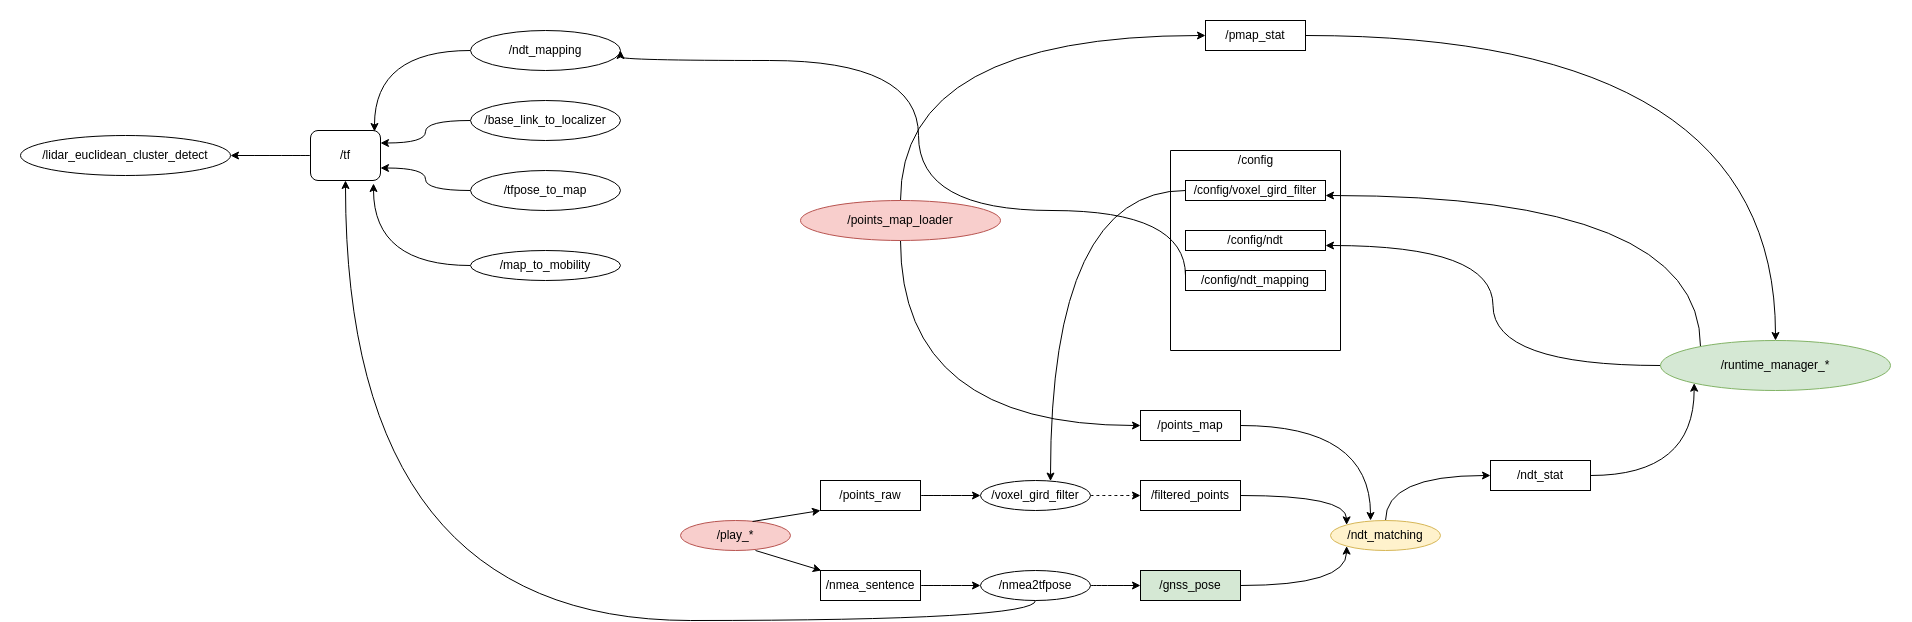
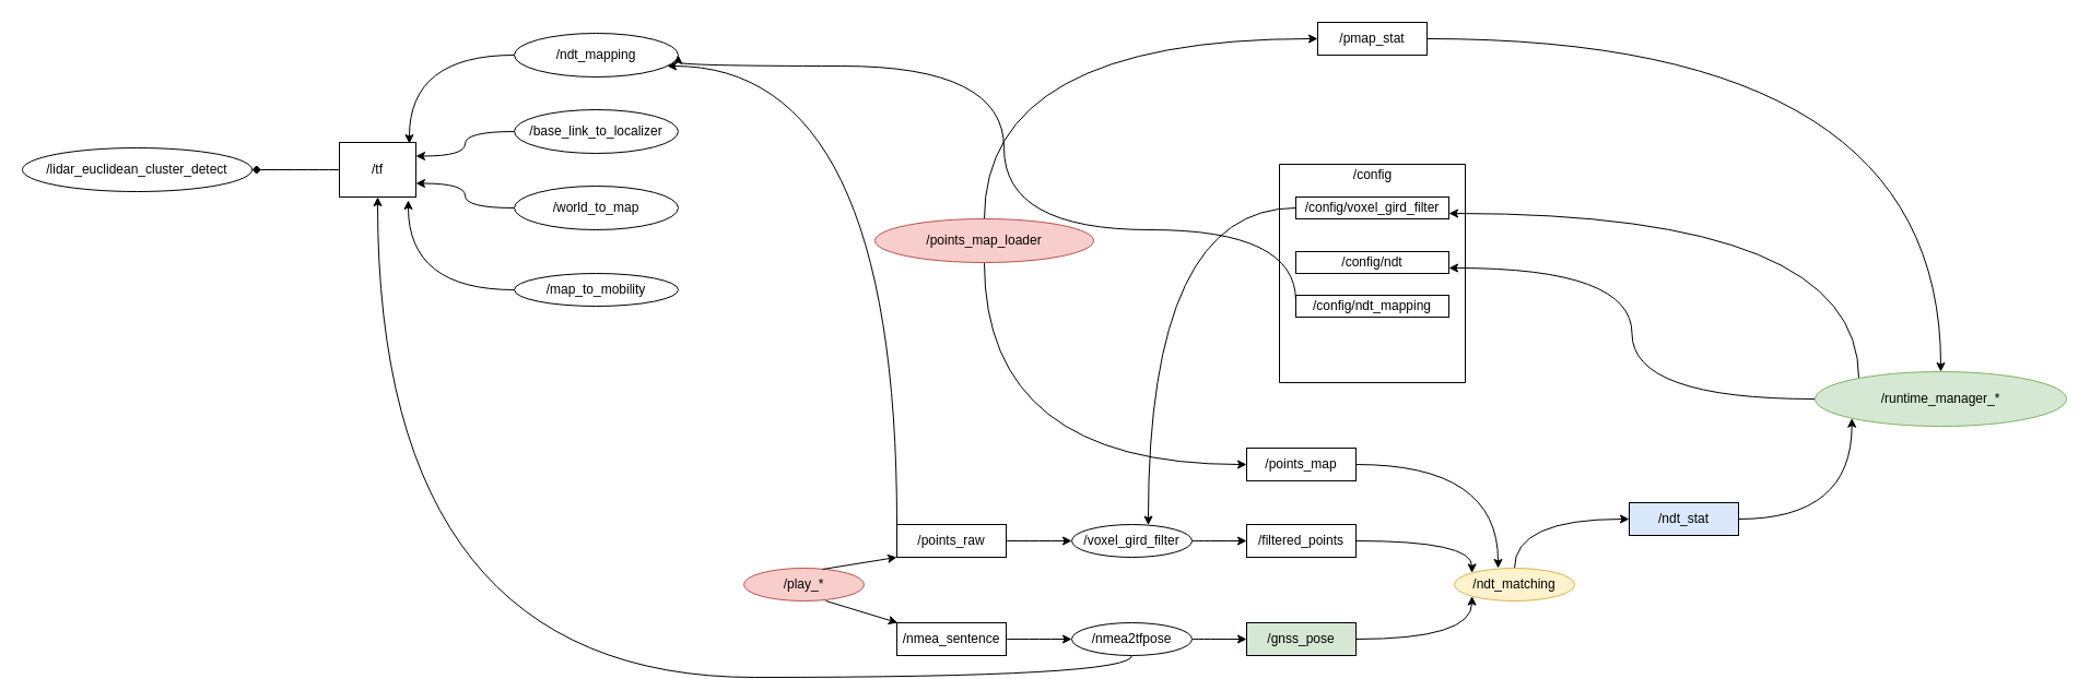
  <mxCell id="0" />
  <mxCell id="1" parent="0" />
  <mxCell id="2" value="/play_*" style="ellipse;whiteSpace=wrap;html=1;fillColor=#f8cecc;strokeColor=#b85450;" parent="1" vertex="1"><mxGeometry x="680" y="520" width="110" height="30" as="geometry" /></mxCell>
  <mxCell id="3" style="edgeStyle=orthogonalEdgeStyle;orthogonalLoop=1;jettySize=auto;html=1;curved=1;" parent="1" source="5" target="11" edge="1"><mxGeometry relative="1" as="geometry" /></mxCell>
+ <mxCell id="4" style="edgeStyle=orthogonalEdgeStyle;curved=1;orthogonalLoop=1;jettySize=auto;html=1;exitX=0;exitY=0;exitDx=0;exitDy=0;" edge="1" parent="1" source="5" target="48"><mxGeometry relative="1" as="geometry"><Array as="points"><mxPoint x="820" y="60" /></Array></mxGeometry></mxCell>
  <mxCell id="5" value="/points_raw" style="rounded=0;whiteSpace=wrap;html=1;" parent="1" vertex="1"><mxGeometry x="820" y="480" width="100" height="30" as="geometry" /></mxCell>
  <mxCell id="6" value="" style="endArrow=classic;html=1;entryX=0;entryY=1;entryDx=0;entryDy=0;exitX=0.655;exitY=0.033;exitDx=0;exitDy=0;exitPerimeter=0;" parent="1" source="2" target="5" edge="1"><mxGeometry width="50" height="50" relative="1" as="geometry"><mxPoint x="750" y="530" as="sourcePoint" /><mxPoint x="800" y="480" as="targetPoint" /></mxGeometry></mxCell>
  <mxCell id="7" style="edgeStyle=orthogonalEdgeStyle;curved=1;orthogonalLoop=1;jettySize=auto;html=1;strokeColor=#000000;" parent="1" source="8" target="14" edge="1"><mxGeometry relative="1" as="geometry" /></mxCell>
  <mxCell id="8" value="/nmea_sentence" style="rounded=0;whiteSpace=wrap;html=1;" parent="1" vertex="1"><mxGeometry x="820" y="570" width="100" height="30" as="geometry" /></mxCell>
  <mxCell id="9" value="" style="endArrow=classic;html=1;exitX=0.682;exitY=1;exitDx=0;exitDy=0;exitPerimeter=0;" parent="1" source="2" target="8" edge="1"><mxGeometry width="50" height="50" relative="1" as="geometry"><mxPoint x="760" y="600" as="sourcePoint" /><mxPoint x="810" y="550" as="targetPoint" /></mxGeometry></mxCell>
- <mxCell id="10" style="edgeStyle=orthogonalEdgeStyle;curved=1;orthogonalLoop=1;jettySize=auto;html=1;entryX=0;entryY=0.5;entryDx=0;entryDy=0;strokeColor=#000000;dashed=1;" parent="1" source="11" target="16" edge="1"><mxGeometry relative="1" as="geometry" /></mxCell>
+ <mxCell id="10" style="edgeStyle=orthogonalEdgeStyle;curved=1;orthogonalLoop=1;jettySize=auto;html=1;entryX=0;entryY=0.5;entryDx=0;entryDy=0;strokeColor=#000000;" parent="1" source="11" target="16" edge="1"><mxGeometry relative="1" as="geometry" /></mxCell>
  <mxCell id="11" value="/voxel_gird_filter" style="ellipse;whiteSpace=wrap;html=1;" parent="1" vertex="1"><mxGeometry x="980" y="480" width="110" height="30" as="geometry" /></mxCell>
  <mxCell id="12" style="edgeStyle=orthogonalEdgeStyle;curved=1;orthogonalLoop=1;jettySize=auto;html=1;strokeColor=#000000;" parent="1" source="14" target="18" edge="1"><mxGeometry relative="1" as="geometry" /></mxCell>
  <mxCell id="13" style="edgeStyle=orthogonalEdgeStyle;curved=1;orthogonalLoop=1;jettySize=auto;html=1;exitX=0.5;exitY=1;exitDx=0;exitDy=0;" edge="1" parent="1" source="14" target="40"><mxGeometry relative="1" as="geometry" /></mxCell>
  <mxCell id="14" value="/nmea2tfpose" style="ellipse;whiteSpace=wrap;html=1;" parent="1" vertex="1"><mxGeometry x="980" y="570" width="110" height="30" as="geometry" /></mxCell>
  <mxCell id="15" style="edgeStyle=orthogonalEdgeStyle;curved=1;orthogonalLoop=1;jettySize=auto;html=1;entryX=0;entryY=0;entryDx=0;entryDy=0;strokeColor=#000000;" parent="1" source="16" target="22" edge="1"><mxGeometry relative="1" as="geometry" /></mxCell>
  <mxCell id="16" value="/filtered_points" style="rounded=0;whiteSpace=wrap;html=1;" parent="1" vertex="1"><mxGeometry x="1140" y="480" width="100" height="30" as="geometry" /></mxCell>
  <mxCell id="17" style="edgeStyle=orthogonalEdgeStyle;curved=1;orthogonalLoop=1;jettySize=auto;html=1;entryX=0;entryY=1;entryDx=0;entryDy=0;strokeColor=#000000;" parent="1" source="18" target="22" edge="1"><mxGeometry relative="1" as="geometry" /></mxCell>
  <mxCell id="18" value="/gnss_pose" style="rounded=0;whiteSpace=wrap;html=1;fillColor=#d5e8d4;" parent="1" vertex="1"><mxGeometry x="1140" y="570" width="100" height="30" as="geometry" /></mxCell>
  <mxCell id="19" style="edgeStyle=orthogonalEdgeStyle;curved=1;orthogonalLoop=1;jettySize=auto;html=1;entryX=0.364;entryY=0;entryDx=0;entryDy=0;entryPerimeter=0;strokeColor=#000000;" parent="1" source="20" target="22" edge="1"><mxGeometry relative="1" as="geometry" /></mxCell>
  <mxCell id="20" value="/points_map" style="rounded=0;whiteSpace=wrap;html=1;" parent="1" vertex="1"><mxGeometry x="1140" y="410" width="100" height="30" as="geometry" /></mxCell>
  <mxCell id="21" style="edgeStyle=orthogonalEdgeStyle;orthogonalLoop=1;jettySize=auto;html=1;exitX=0.5;exitY=0;exitDx=0;exitDy=0;entryX=0;entryY=0.5;entryDx=0;entryDy=0;strokeColor=#000000;curved=1;" parent="1" source="22" target="33" edge="1"><mxGeometry relative="1" as="geometry" /></mxCell>
  <mxCell id="22" value="/ndt_matching" style="ellipse;whiteSpace=wrap;html=1;fillColor=#fff2cc;strokeColor=#d6b656;" parent="1" vertex="1"><mxGeometry x="1330" y="520" width="110" height="30" as="geometry" /></mxCell>
  <mxCell id="23" style="edgeStyle=orthogonalEdgeStyle;curved=1;orthogonalLoop=1;jettySize=auto;html=1;strokeColor=#000000;exitX=0.5;exitY=1;exitDx=0;exitDy=0;entryX=0;entryY=0.5;entryDx=0;entryDy=0;" parent="1" source="25" target="20" edge="1"><mxGeometry relative="1" as="geometry" /></mxCell>
  <mxCell id="24" style="edgeStyle=orthogonalEdgeStyle;curved=1;orthogonalLoop=1;jettySize=auto;html=1;exitX=0.5;exitY=0;exitDx=0;exitDy=0;entryX=0;entryY=0.5;entryDx=0;entryDy=0;strokeColor=#000000;" parent="1" source="25" target="38" edge="1"><mxGeometry relative="1" as="geometry" /></mxCell>
  <mxCell id="25" value="/points_map_loader" style="ellipse;whiteSpace=wrap;html=1;fillColor=#f8cecc;strokeColor=#b85450;" parent="1" vertex="1"><mxGeometry x="800" y="200" width="200" height="40" as="geometry" /></mxCell>
  <mxCell id="26" value="" style="swimlane;startSize=0;strokeColor=#000000;" parent="1" vertex="1"><mxGeometry x="1170" y="150" width="170" height="200" as="geometry"><mxRectangle x="530" y="20" width="50" height="40" as="alternateBounds" /></mxGeometry></mxCell>
  <mxCell id="27" value="/config" style="text;html=1;align=center;verticalAlign=middle;resizable=0;points=[];autosize=1;strokeColor=none;" parent="26" vertex="1"><mxGeometry x="60" width="50" height="20" as="geometry" /></mxCell>
  <mxCell id="28" value="/config/voxel_gird_filter" style="rounded=0;whiteSpace=wrap;html=1;" parent="26" vertex="1"><mxGeometry x="15" y="30" width="140" height="20" as="geometry" /></mxCell>
  <mxCell id="29" value="/config/ndt" style="rounded=0;whiteSpace=wrap;html=1;" parent="26" vertex="1"><mxGeometry x="15" y="80" width="140" height="20" as="geometry" /></mxCell>
  <mxCell id="30" value="/config/ndt_mapping" style="rounded=0;whiteSpace=wrap;html=1;" parent="26" vertex="1"><mxGeometry x="15" y="120" width="140" height="20" as="geometry" /></mxCell>
  <mxCell id="31" style="edgeStyle=orthogonalEdgeStyle;orthogonalLoop=1;jettySize=auto;html=1;strokeColor=#000000;curved=1;" parent="1" source="28" target="11" edge="1"><mxGeometry relative="1" as="geometry"><Array as="points"><mxPoint x="1050" y="190" /></Array></mxGeometry></mxCell>
  <mxCell id="32" style="edgeStyle=orthogonalEdgeStyle;curved=1;orthogonalLoop=1;jettySize=auto;html=1;entryX=0;entryY=1;entryDx=0;entryDy=0;strokeColor=#000000;" parent="1" source="33" target="36" edge="1"><mxGeometry relative="1" as="geometry"><Array as="points"><mxPoint x="1694" y="475" /></Array></mxGeometry></mxCell>
- <mxCell id="33" value="/ndt_stat" style="rounded=0;whiteSpace=wrap;html=1;" parent="1" vertex="1"><mxGeometry x="1490" y="460" width="100" height="30" as="geometry" /></mxCell>
+ <mxCell id="33" value="/ndt_stat" style="rounded=0;whiteSpace=wrap;html=1;fillColor=#dae8fc;" parent="1" vertex="1"><mxGeometry x="1490" y="460" width="100" height="30" as="geometry" /></mxCell>
  <mxCell id="34" style="edgeStyle=orthogonalEdgeStyle;curved=1;orthogonalLoop=1;jettySize=auto;html=1;entryX=1;entryY=0.75;entryDx=0;entryDy=0;strokeColor=#000000;" parent="1" source="36" target="28" edge="1"><mxGeometry relative="1" as="geometry"><Array as="points"><mxPoint x="1700" y="195" /></Array></mxGeometry></mxCell>
  <mxCell id="35" style="edgeStyle=orthogonalEdgeStyle;curved=1;orthogonalLoop=1;jettySize=auto;html=1;entryX=1;entryY=0.75;entryDx=0;entryDy=0;strokeColor=#000000;" parent="1" source="36" target="29" edge="1"><mxGeometry relative="1" as="geometry" /></mxCell>
  <mxCell id="36" value="/runtime_manager_*" style="ellipse;whiteSpace=wrap;html=1;fillColor=#d5e8d4;strokeColor=#82b366;" parent="1" vertex="1"><mxGeometry x="1660" y="340" width="230" height="50" as="geometry" /></mxCell>
  <mxCell id="37" style="edgeStyle=orthogonalEdgeStyle;curved=1;orthogonalLoop=1;jettySize=auto;html=1;exitX=1;exitY=0.5;exitDx=0;exitDy=0;entryX=0.5;entryY=0;entryDx=0;entryDy=0;strokeColor=#000000;" parent="1" source="38" target="36" edge="1"><mxGeometry relative="1" as="geometry" /></mxCell>
  <mxCell id="38" value="/pmap_stat" style="rounded=0;whiteSpace=wrap;html=1;" parent="1" vertex="1"><mxGeometry x="1205" y="20" width="100" height="30" as="geometry" /></mxCell>
- <mxCell id="39" style="edgeStyle=orthogonalEdgeStyle;curved=1;orthogonalLoop=1;jettySize=auto;html=1;exitX=0;exitY=0.5;exitDx=0;exitDy=0;" edge="1" parent="1" source="40" target="49"><mxGeometry relative="1" as="geometry" /></mxCell>
- <mxCell id="40" value="/tf" style="whiteSpace=wrap;html=1;rounded=1;" parent="1" vertex="1"><mxGeometry x="310" y="130" width="70" height="50" as="geometry" /></mxCell>
+ <mxCell id="39" style="edgeStyle=orthogonalEdgeStyle;curved=1;orthogonalLoop=1;jettySize=auto;html=1;exitX=0;exitY=0.5;exitDx=0;exitDy=0;endArrow=diamond;" edge="1" parent="1" source="40" target="49"><mxGeometry relative="1" as="geometry" /></mxCell>
+ <mxCell id="40" value="/tf" style="rounded=0;whiteSpace=wrap;html=1;" parent="1" vertex="1"><mxGeometry x="310" y="130" width="70" height="50" as="geometry" /></mxCell>
  <mxCell id="41" style="edgeStyle=orthogonalEdgeStyle;curved=1;orthogonalLoop=1;jettySize=auto;html=1;entryX=1;entryY=0.25;entryDx=0;entryDy=0;" edge="1" parent="1" source="42" target="40"><mxGeometry relative="1" as="geometry" /></mxCell>
  <mxCell id="42" value="/base_link_to_localizer" style="ellipse;whiteSpace=wrap;html=1;" parent="1" vertex="1"><mxGeometry x="470" y="100" width="150" height="40" as="geometry" /></mxCell>
  <mxCell id="43" style="edgeStyle=orthogonalEdgeStyle;curved=1;orthogonalLoop=1;jettySize=auto;html=1;entryX=1;entryY=0.75;entryDx=0;entryDy=0;" edge="1" parent="1" source="44" target="40"><mxGeometry relative="1" as="geometry" /></mxCell>
- <mxCell id="44" value="/tfpose_to_map" style="ellipse;whiteSpace=wrap;html=1;" parent="1" vertex="1"><mxGeometry x="470" y="170" width="150" height="40" as="geometry" /></mxCell>
+ <mxCell id="44" value="/world_to_map" style="ellipse;whiteSpace=wrap;html=1;" parent="1" vertex="1"><mxGeometry x="470" y="170" width="150" height="40" as="geometry" /></mxCell>
  <mxCell id="45" style="edgeStyle=orthogonalEdgeStyle;curved=1;orthogonalLoop=1;jettySize=auto;html=1;entryX=0.9;entryY=1.06;entryDx=0;entryDy=0;entryPerimeter=0;" edge="1" parent="1" source="46" target="40"><mxGeometry relative="1" as="geometry" /></mxCell>
  <mxCell id="46" value="/map_to_mobility" style="ellipse;whiteSpace=wrap;html=1;" parent="1" vertex="1"><mxGeometry x="470" y="250" width="150" height="30" as="geometry" /></mxCell>
  <mxCell id="47" style="edgeStyle=orthogonalEdgeStyle;curved=1;orthogonalLoop=1;jettySize=auto;html=1;entryX=0.914;entryY=0.02;entryDx=0;entryDy=0;entryPerimeter=0;" edge="1" parent="1" source="48" target="40"><mxGeometry relative="1" as="geometry" /></mxCell>
  <mxCell id="48" value="/ndt_mapping" style="ellipse;whiteSpace=wrap;html=1;" parent="1" vertex="1"><mxGeometry x="470" y="30" width="150" height="40" as="geometry" /></mxCell>
  <mxCell id="49" value="/lidar_euclidean_cluster_detect" style="ellipse;whiteSpace=wrap;html=1;" parent="1" vertex="1"><mxGeometry x="20" y="135" width="210" height="40" as="geometry" /></mxCell>
  <mxCell id="50" style="edgeStyle=orthogonalEdgeStyle;orthogonalLoop=1;jettySize=auto;html=1;exitX=0;exitY=0.25;exitDx=0;exitDy=0;entryX=1;entryY=0.5;entryDx=0;entryDy=0;curved=1;" edge="1" parent="1" source="30" target="48"><mxGeometry relative="1" as="geometry"><Array as="points"><mxPoint x="1185" y="210" /><mxPoint x="918" y="210" /><mxPoint x="918" y="60" /></Array></mxGeometry></mxCell>
